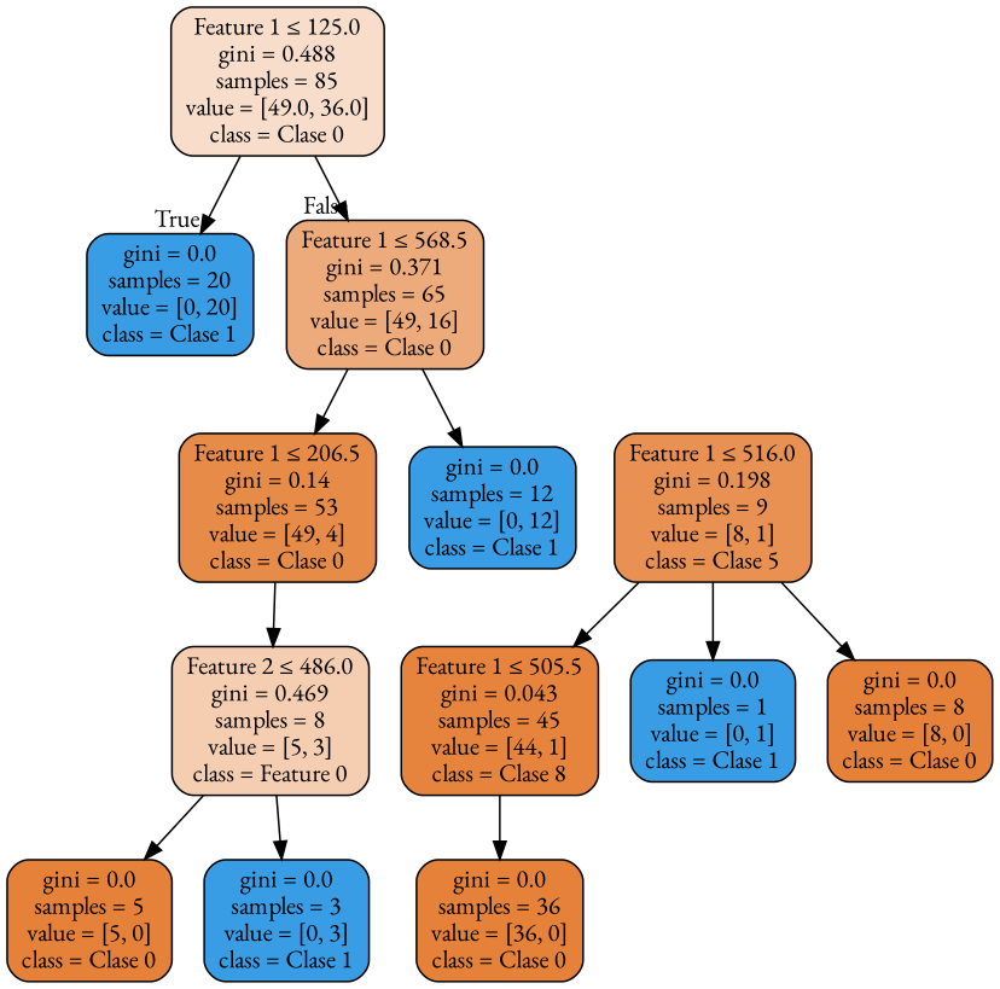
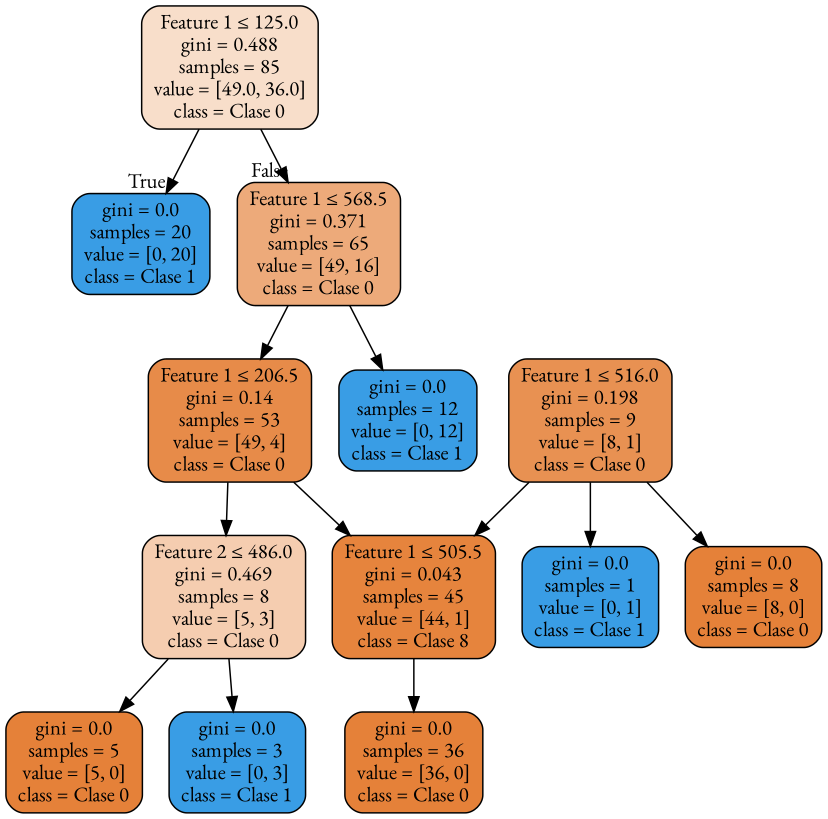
  digraph {
    fontname="EB Garamond"
    node [color=black fillcolor="#399de5" fontname="EB Garamond" shape=box style="filled, rounded"]
    edge [fontname="EB Garamond"]
    n1 [fillcolor="#f8deca" label=<Feature 1 &le; 125.0<br/>gini = 0.488<br/>samples = 85<br/>value = [49.0, 36.0]<br/>class = Clase 0>]
    n2 [label=<gini = 0.0<br/>samples = 20<br/>value = [0, 20]<br/>class = Clase 1>]
    n3 [fillcolor="#edaa7a" label=<Feature 1 &le; 568.5<br/>gini = 0.371<br/>samples = 65<br/>value = [49, 16]<br/>class = Clase 0>]
    n4 [fillcolor="#e78b49" label=<Feature 1 &le; 206.5<br/>gini = 0.14<br/>samples = 53<br/>value = [49, 4]<br/>class = Clase 0>]
    n5 [label=<gini = 0.0<br/>samples = 12<br/>value = [0, 12]<br/>class = Clase 1>]
-   n6 [fillcolor="#f5cdb0" label=<Feature 2 &le; 486.0<br/>gini = 0.469<br/>samples = 8<br/>value = [5, 3]<br/>class = Feature 0>]
+   n6 [fillcolor="#f5cdb0" label=<Feature 2 &le; 486.0<br/>gini = 0.469<br/>samples = 8<br/>value = [5, 3]<br/>class = Clase 0>]
    n7 [fillcolor="#e6843d" label=<Feature 1 &le; 505.5<br/>gini = 0.043<br/>samples = 45<br/>value = [44, 1]<br/>class = Clase 8>]
    n8 [fillcolor="#e58139" label=<gini = 0.0<br/>samples = 5<br/>value = [5, 0]<br/>class = Clase 0>]
    n9 [label=<gini = 0.0<br/>samples = 3<br/>value = [0, 3]<br/>class = Clase 1>]
    n10 [fillcolor="#e58139" label=<gini = 0.0<br/>samples = 36<br/>value = [36, 0]<br/>class = Clase 0>]
-   n11 [fillcolor="#e89152" label=<Feature 1 &le; 516.0<br/>gini = 0.198<br/>samples = 9<br/>value = [8, 1]<br/>class = Clase 5>]
+   n11 [fillcolor="#e89152" label=<Feature 1 &le; 516.0<br/>gini = 0.198<br/>samples = 9<br/>value = [8, 1]<br/>class = Clase 0>]
    n12 [label=<gini = 0.0<br/>samples = 1<br/>value = [0, 1]<br/>class = Clase 1>]
    n13 [fillcolor="#e58139" label=<gini = 0.0<br/>samples = 8<br/>value = [8, 0]<br/>class = Clase 0>]
    n1 -> n2 [headlabel=True labelangle=45 labeldistance=2.5]
    n1 -> n3 [headlabel=False labelangle=-45 labeldistance=2.5]
    n3 -> n4
    n3 -> n5
    n4 -> n6
+   n4 -> n7
    n6 -> n8
    n6 -> n9
    n7 -> n10
    n11 -> n7
    n11 -> n12
    n11 -> n13
  }
